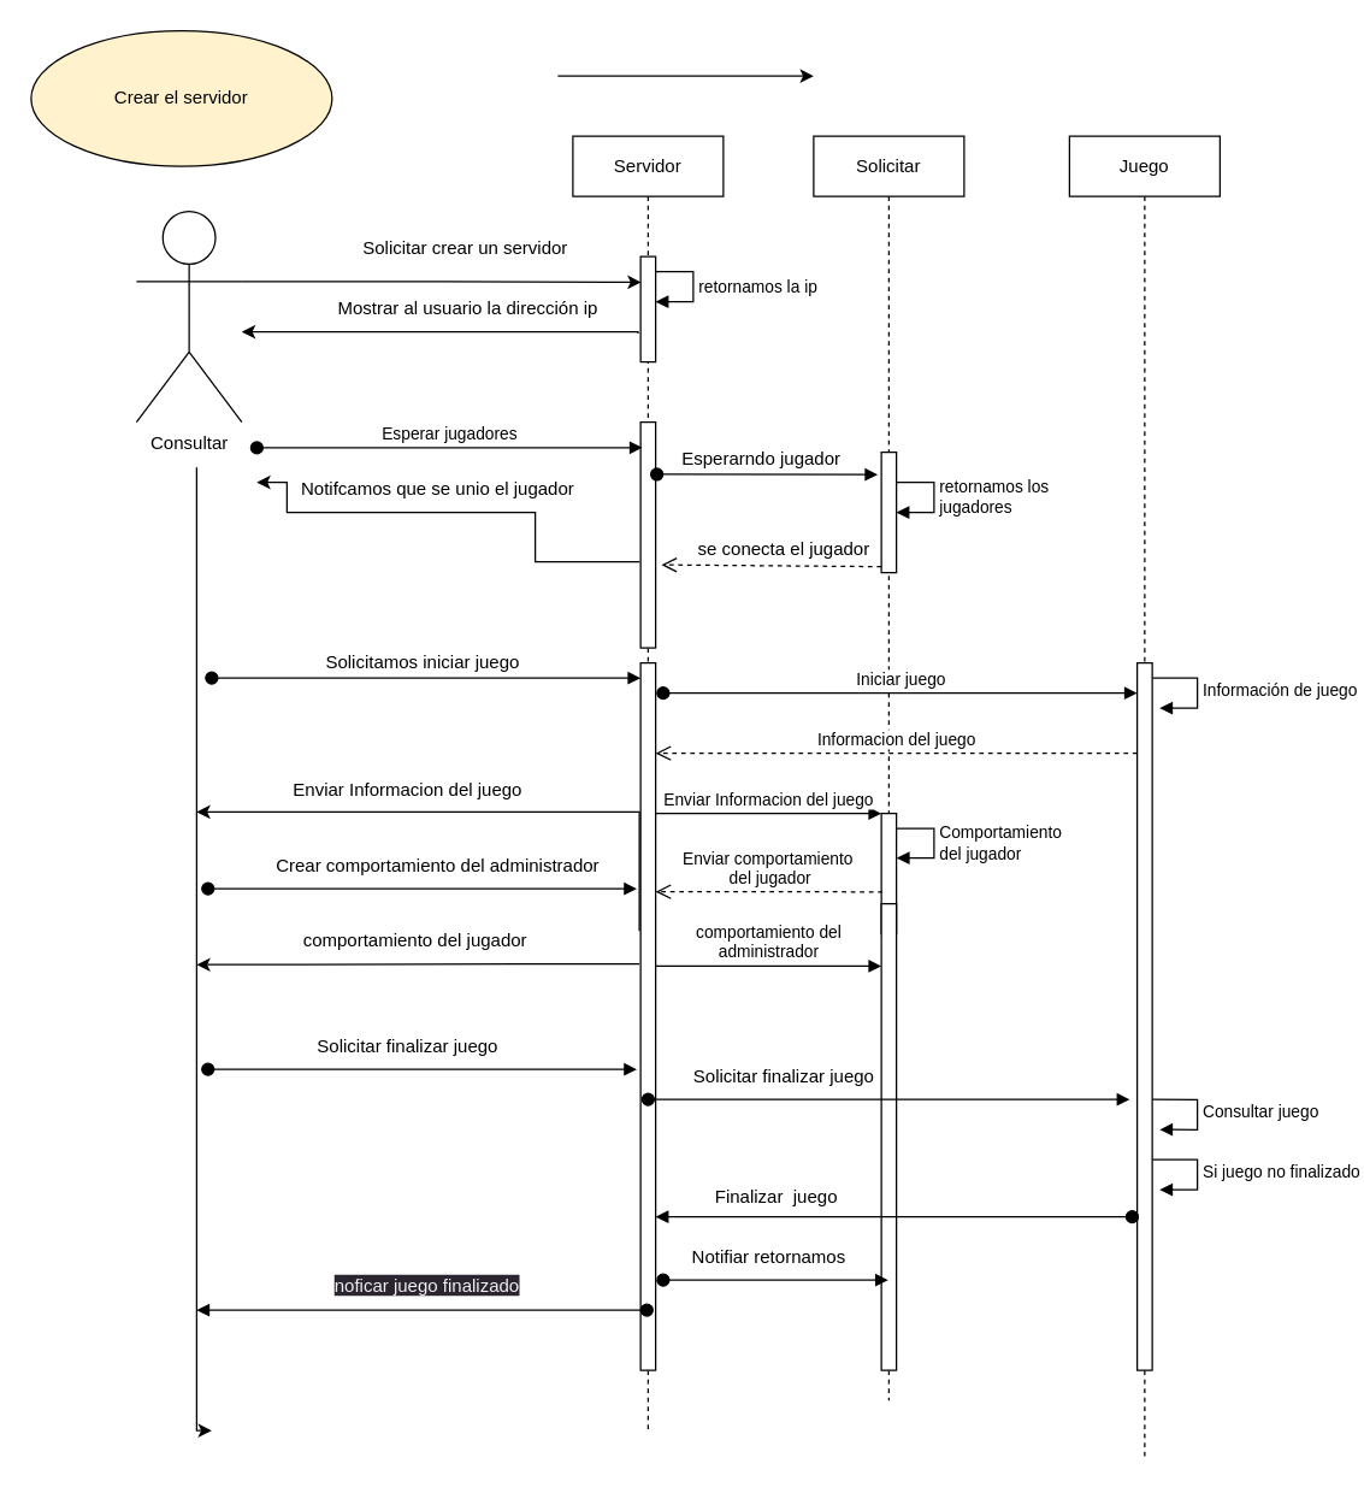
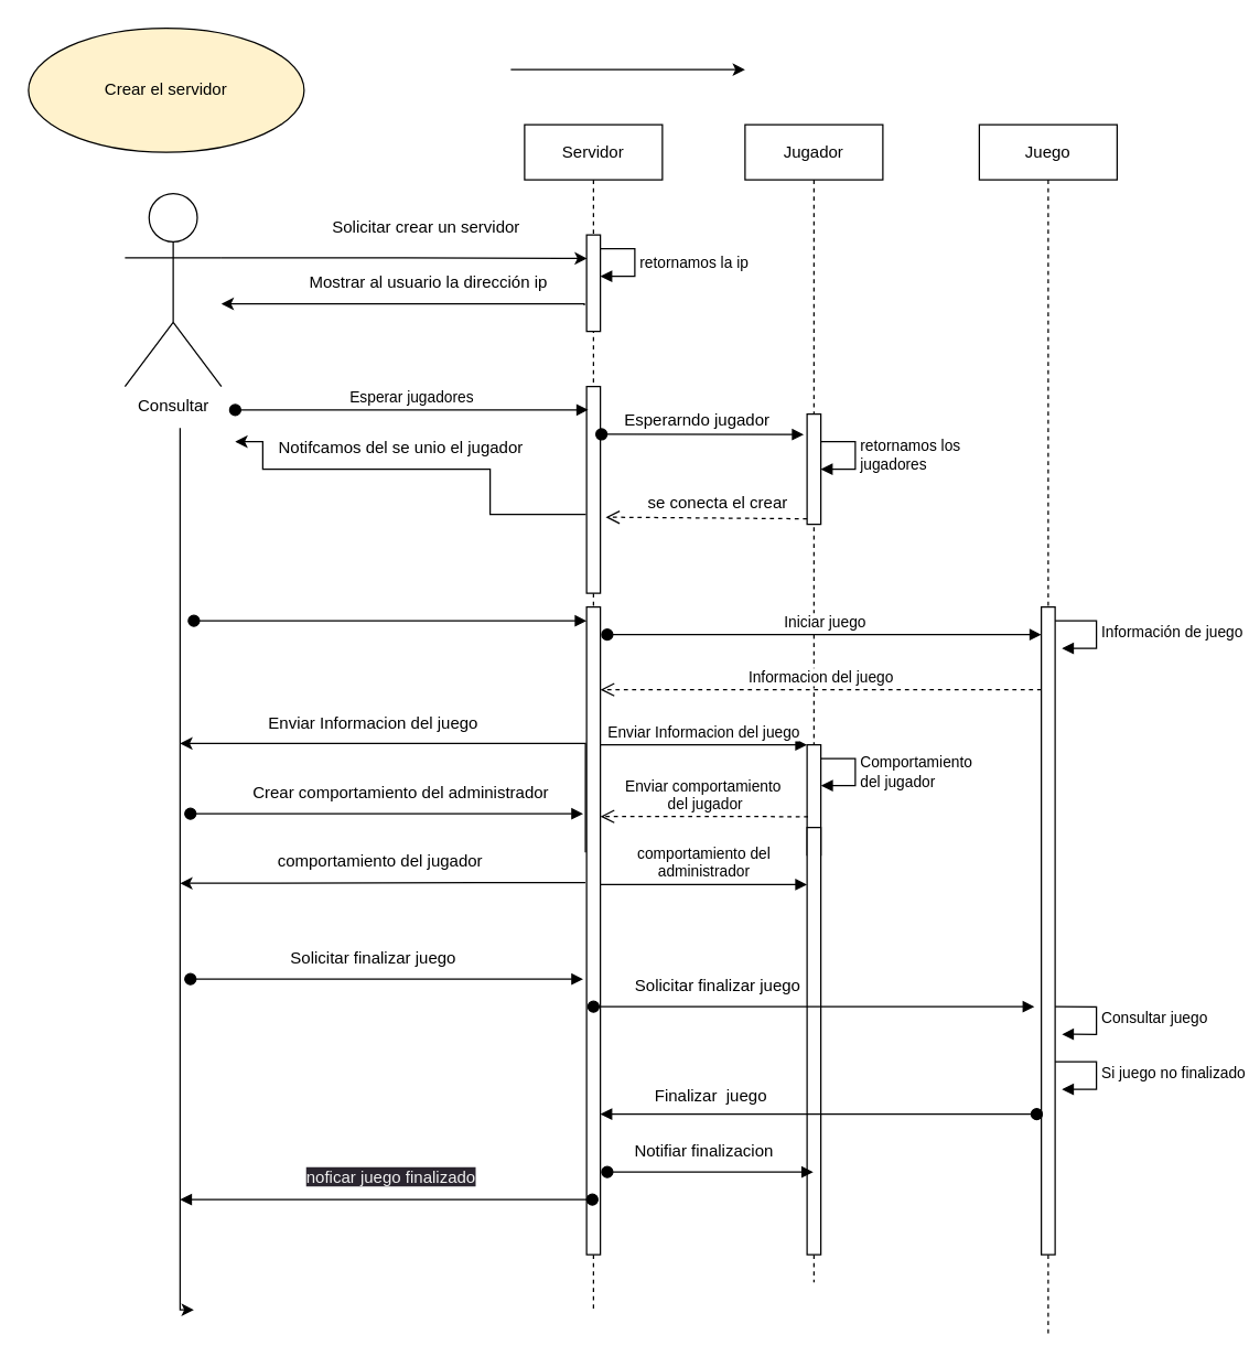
  <mxCell id="0" />
  <mxCell id="1" parent="0" />
  <mxCell id="2" value="Crear el servidor" style="ellipse;whiteSpace=wrap;html=1;fillColor=#fff2cc;" parent="1" vertex="1"><mxGeometry x="20" y="20" width="200" height="90" as="geometry" /></mxCell>
  <mxCell id="3" value="Servidor" style="shape=umlLifeline;perimeter=lifelinePerimeter;whiteSpace=wrap;html=1;container=1;collapsible=0;recursiveResize=0;outlineConnect=0;" parent="1" vertex="1"><mxGeometry x="380" y="90" width="100" height="860" as="geometry" /></mxCell>
  <mxCell id="4" value="" style="html=1;points=[];perimeter=orthogonalPerimeter;" parent="3" vertex="1"><mxGeometry x="45" y="190" width="10" height="150" as="geometry" /></mxCell>
  <mxCell id="5" value="" style="html=1;points=[];perimeter=orthogonalPerimeter;" parent="3" vertex="1"><mxGeometry x="45" y="350" width="10" height="470" as="geometry" /></mxCell>
  <mxCell id="6" value="" style="html=1;verticalAlign=bottom;startArrow=oval;endArrow=block;startSize=8;rounded=0;" parent="3" target="5" edge="1"><mxGeometry x="-0.158" y="10" relative="1" as="geometry"><mxPoint x="-240" y="360" as="sourcePoint" /><mxPoint as="offset" /></mxGeometry></mxCell>
  <mxCell id="7" value="" style="html=1;points=[];perimeter=orthogonalPerimeter;" parent="3" vertex="1"><mxGeometry x="45" y="80" width="10" height="70" as="geometry" /></mxCell>
  <mxCell id="8" value="retornamos la ip" style="edgeStyle=orthogonalEdgeStyle;html=1;align=left;spacingLeft=2;endArrow=block;rounded=0;" parent="3" source="7" target="7" edge="1"><mxGeometry relative="1" as="geometry"><mxPoint x="80" y="90" as="sourcePoint" /><Array as="points"><mxPoint x="80" y="90" /><mxPoint x="80" y="110" /></Array><mxPoint x="85" y="110" as="targetPoint" /></mxGeometry></mxCell>
  <mxCell id="9" value="comportamiento del&lt;br&gt;administrador" style="html=1;verticalAlign=bottom;endArrow=block;entryX=0;entryY=0;rounded=0;" parent="3" edge="1"><mxGeometry relative="1" as="geometry"><mxPoint x="55" y="551.47" as="sourcePoint" /><mxPoint x="205" y="551.47" as="targetPoint" /></mxGeometry></mxCell>
  <mxCell id="10" style="edgeStyle=orthogonalEdgeStyle;rounded=0;orthogonalLoop=1;jettySize=auto;html=1;exitX=-0.083;exitY=0.379;exitDx=0;exitDy=0;exitPerimeter=0;" parent="3" edge="1"><mxGeometry relative="1" as="geometry"><mxPoint x="44.17" y="550.01" as="sourcePoint" /><mxPoint x="-250" y="550.47" as="targetPoint" /><Array as="points"><mxPoint x="-35" y="550.47" /><mxPoint x="-250" y="550.47" /></Array></mxGeometry></mxCell>
  <mxCell id="11" style="edgeStyle=orthogonalEdgeStyle;rounded=0;orthogonalLoop=1;jettySize=auto;html=1;exitX=1;exitY=0.333;exitDx=0;exitDy=0;exitPerimeter=0;entryX=0.033;entryY=0.213;entryDx=0;entryDy=0;entryPerimeter=0;" parent="1" source="12" edge="1"><mxGeometry relative="1" as="geometry"><mxPoint x="425.33" y="187.04" as="targetPoint" /></mxGeometry></mxCell>
  <mxCell id="12" value="Consultar" style="shape=umlActor;verticalLabelPosition=bottom;verticalAlign=top;html=1;" parent="1" vertex="1"><mxGeometry x="90" y="140" width="70" height="140" as="geometry" /></mxCell>
  <mxCell id="13" value="Solicitar crear un servidor&amp;nbsp;" style="text;html=1;align=center;verticalAlign=middle;resizable=0;points=[];autosize=1;strokeColor=none;fillColor=none;" parent="1" vertex="1"><mxGeometry x="230" y="150" width="160" height="30" as="geometry" /></mxCell>
  <mxCell id="14" style="edgeStyle=orthogonalEdgeStyle;rounded=0;orthogonalLoop=1;jettySize=auto;html=1;exitX=-0.167;exitY=0.638;exitDx=0;exitDy=0;exitPerimeter=0;" parent="1" target="12" edge="1"><mxGeometry relative="1" as="geometry"><mxPoint x="423.33" y="221.04" as="sourcePoint" /><mxPoint x="580" y="240" as="targetPoint" /><Array as="points"><mxPoint x="230" y="220" /><mxPoint x="230" y="220" /></Array></mxGeometry></mxCell>
  <mxCell id="15" value="Mostrar al usuario la dirección ip" style="text;html=1;align=center;verticalAlign=middle;resizable=0;points=[];autosize=1;strokeColor=none;fillColor=none;" parent="1" vertex="1"><mxGeometry x="210" y="190" width="200" height="30" as="geometry" /></mxCell>
  <mxCell id="16" style="edgeStyle=orthogonalEdgeStyle;rounded=0;orthogonalLoop=1;jettySize=auto;html=1;" parent="1" edge="1"><mxGeometry relative="1" as="geometry"><mxPoint x="370" y="50" as="sourcePoint" /><mxPoint x="540" y="50" as="targetPoint" /><Array as="points"><mxPoint x="520" y="50" /></Array></mxGeometry></mxCell>
  <mxCell id="17" value="Esperar jugadores" style="html=1;verticalAlign=bottom;startArrow=oval;endArrow=block;startSize=8;rounded=0;entryX=0.12;entryY=0.113;entryDx=0;entryDy=0;entryPerimeter=0;" parent="1" target="4" edge="1"><mxGeometry relative="1" as="geometry"><mxPoint x="170" y="297" as="sourcePoint" /></mxGeometry></mxCell>
- <mxCell id="18" value="Solicitar" style="shape=umlLifeline;perimeter=lifelinePerimeter;whiteSpace=wrap;html=1;container=1;collapsible=0;recursiveResize=0;outlineConnect=0;" parent="1" vertex="1"><mxGeometry x="540" y="90" width="100" height="840" as="geometry" /></mxCell>
+ <mxCell id="18" value="Jugador" style="shape=umlLifeline;perimeter=lifelinePerimeter;whiteSpace=wrap;html=1;container=1;collapsible=0;recursiveResize=0;outlineConnect=0;" parent="1" vertex="1"><mxGeometry x="540" y="90" width="100" height="840" as="geometry" /></mxCell>
  <mxCell id="19" value="" style="html=1;points=[];perimeter=orthogonalPerimeter;" parent="18" vertex="1"><mxGeometry x="45" y="210" width="10" height="80" as="geometry" /></mxCell>
  <mxCell id="20" value="" style="html=1;points=[];perimeter=orthogonalPerimeter;" parent="18" vertex="1"><mxGeometry x="45" y="450" width="10" height="80" as="geometry" /></mxCell>
  <mxCell id="21" value="Comportamiento&lt;br&gt;del jugador" style="edgeStyle=orthogonalEdgeStyle;html=1;align=left;spacingLeft=2;endArrow=block;rounded=0;entryX=1.019;entryY=0.37;entryDx=0;entryDy=0;entryPerimeter=0;" parent="18" target="20" edge="1"><mxGeometry relative="1" as="geometry"><mxPoint x="55" y="460" as="sourcePoint" /><Array as="points"><mxPoint x="80" y="460" /><mxPoint x="80" y="480" /></Array><mxPoint x="60" y="480" as="targetPoint" /></mxGeometry></mxCell>
  <mxCell id="22" value="" style="html=1;points=[];perimeter=orthogonalPerimeter;" parent="18" vertex="1"><mxGeometry x="45" y="510" width="10" height="310" as="geometry" /></mxCell>
  <mxCell id="23" value="retornamos los&amp;nbsp;&lt;br&gt;jugadores&amp;nbsp;" style="edgeStyle=orthogonalEdgeStyle;html=1;align=left;spacingLeft=2;endArrow=block;rounded=0;" edge="1" parent="18"><mxGeometry relative="1" as="geometry"><mxPoint x="55" y="230" as="sourcePoint" /><Array as="points"><mxPoint x="80" y="230" /><mxPoint x="80" y="250" /></Array><mxPoint x="55" y="250" as="targetPoint" /></mxGeometry></mxCell>
  <mxCell id="24" value="" style="html=1;verticalAlign=bottom;startArrow=oval;endArrow=block;startSize=8;rounded=0;exitX=1.08;exitY=0.231;exitDx=0;exitDy=0;exitPerimeter=0;entryX=-0.241;entryY=0.185;entryDx=0;entryDy=0;entryPerimeter=0;fillColor=#a20025;strokeColor=#000000;" parent="1" source="4" target="19" edge="1"><mxGeometry x="0.383" y="5" relative="1" as="geometry"><mxPoint x="700" y="300" as="sourcePoint" /><mxPoint x="760" y="314.65" as="targetPoint" /><mxPoint as="offset" /></mxGeometry></mxCell>
  <mxCell id="25" value="Esperarndo jugador" style="text;html=1;align=center;verticalAlign=middle;resizable=0;points=[];autosize=1;strokeColor=none;fillColor=none;" parent="1" vertex="1"><mxGeometry x="440" y="290" width="130" height="30" as="geometry" /></mxCell>
  <mxCell id="26" value="" style="html=1;verticalAlign=bottom;endArrow=open;dashed=1;endSize=8;exitX=0;exitY=0.95;rounded=0;entryX=1.389;entryY=0.632;entryDx=0;entryDy=0;entryPerimeter=0;" parent="1" source="19" target="4" edge="1"><mxGeometry relative="1" as="geometry"><mxPoint x="690" y="406" as="targetPoint" /></mxGeometry></mxCell>
- <mxCell id="27" value="se conecta el jugador" style="text;html=1;align=center;verticalAlign=middle;resizable=0;points=[];autosize=1;strokeColor=none;fillColor=none;" parent="1" vertex="1"><mxGeometry x="450" y="350" width="140" height="30" as="geometry" /></mxCell>
+ <mxCell id="27" value="se conecta el crear" style="text;html=1;align=center;verticalAlign=middle;resizable=0;points=[];autosize=1;strokeColor=none;fillColor=none;" parent="1" vertex="1"><mxGeometry x="450" y="350" width="140" height="30" as="geometry" /></mxCell>
  <mxCell id="28" value="Juego" style="shape=umlLifeline;perimeter=lifelinePerimeter;whiteSpace=wrap;html=1;container=1;collapsible=0;recursiveResize=0;outlineConnect=0;" parent="1" vertex="1"><mxGeometry x="710" y="90" width="100" height="880" as="geometry" /></mxCell>
  <mxCell id="29" value="" style="html=1;points=[];perimeter=orthogonalPerimeter;" parent="28" vertex="1"><mxGeometry x="45" y="350" width="10" height="470" as="geometry" /></mxCell>
  <mxCell id="30" value="Información de juego" style="edgeStyle=orthogonalEdgeStyle;html=1;align=left;spacingLeft=2;endArrow=block;rounded=0;entryX=1;entryY=0;" parent="28" edge="1"><mxGeometry relative="1" as="geometry"><mxPoint x="55" y="360" as="sourcePoint" /><Array as="points"><mxPoint x="85" y="360" /><mxPoint x="85" y="380" /></Array><mxPoint x="60" y="380" as="targetPoint" /></mxGeometry></mxCell>
  <mxCell id="31" value="Consultar juego" style="edgeStyle=orthogonalEdgeStyle;html=1;align=left;spacingLeft=2;endArrow=block;rounded=0;entryX=1;entryY=0;" parent="28" edge="1"><mxGeometry relative="1" as="geometry"><mxPoint x="55" y="640.06" as="sourcePoint" /><Array as="points"><mxPoint x="85" y="640.06" /><mxPoint x="85" y="660.06" /></Array><mxPoint x="60" y="660.06" as="targetPoint" /></mxGeometry></mxCell>
  <mxCell id="32" value="Si juego no finalizado" style="edgeStyle=orthogonalEdgeStyle;html=1;align=left;spacingLeft=2;endArrow=block;rounded=0;entryX=1;entryY=0;" parent="28" edge="1"><mxGeometry relative="1" as="geometry"><mxPoint x="55" y="680.0" as="sourcePoint" /><Array as="points"><mxPoint x="85" y="680" /><mxPoint x="85" y="700" /></Array><mxPoint x="60" y="700.0" as="targetPoint" /></mxGeometry></mxCell>
  <mxCell id="33" style="edgeStyle=orthogonalEdgeStyle;rounded=0;orthogonalLoop=1;jettySize=auto;html=1;exitX=-0.056;exitY=0.618;exitDx=0;exitDy=0;exitPerimeter=0;" parent="1" source="4" edge="1"><mxGeometry relative="1" as="geometry"><mxPoint x="205" y="340.02" as="sourcePoint" /><mxPoint x="170" y="320" as="targetPoint" /><Array as="points"><mxPoint x="355" y="373" /><mxPoint x="355" y="340" /><mxPoint x="190" y="340" /><mxPoint x="190" y="320" /></Array></mxGeometry></mxCell>
- <mxCell id="34" value="Notifcamos que se unio el jugador" style="text;html=1;align=center;verticalAlign=middle;resizable=0;points=[];autosize=1;strokeColor=none;fillColor=none;" parent="1" vertex="1"><mxGeometry x="190" y="310" width="200" height="30" as="geometry" /></mxCell>
+ <mxCell id="34" value="Notifcamos del se unio el jugador" style="text;html=1;align=center;verticalAlign=middle;resizable=0;points=[];autosize=1;strokeColor=none;fillColor=none;" parent="1" vertex="1"><mxGeometry x="190" y="310" width="200" height="30" as="geometry" /></mxCell>
  <mxCell id="35" style="edgeStyle=orthogonalEdgeStyle;rounded=0;orthogonalLoop=1;jettySize=auto;html=1;" parent="1" edge="1"><mxGeometry relative="1" as="geometry"><mxPoint x="130" y="310" as="sourcePoint" /><mxPoint x="140" y="950" as="targetPoint" /><Array as="points"><mxPoint x="130" y="390" /><mxPoint x="130" y="390" /></Array></mxGeometry></mxCell>
- <mxCell id="36" value="Solicitamos iniciar juego" style="text;html=1;align=center;verticalAlign=middle;resizable=0;points=[];autosize=1;strokeColor=none;fillColor=none;" parent="1" vertex="1"><mxGeometry x="205" y="425" width="150" height="30" as="geometry" /></mxCell>
  <mxCell id="37" value="Iniciar juego" style="html=1;verticalAlign=bottom;startArrow=oval;endArrow=block;startSize=8;rounded=0;" parent="1" target="29" edge="1"><mxGeometry relative="1" as="geometry"><mxPoint x="440" y="460" as="sourcePoint" /></mxGeometry></mxCell>
  <mxCell id="38" value="Informacion del juego" style="html=1;verticalAlign=bottom;endArrow=open;dashed=1;endSize=8;rounded=0;" parent="1" source="29" target="5" edge="1"><mxGeometry relative="1" as="geometry"><mxPoint x="755" y="479.68" as="sourcePoint" /><mxPoint x="675" y="479.68" as="targetPoint" /><Array as="points"><mxPoint x="660" y="500" /></Array></mxGeometry></mxCell>
  <mxCell id="39" value="Enviar Informacion del juego" style="html=1;verticalAlign=bottom;endArrow=block;entryX=0;entryY=0;rounded=0;" parent="1" source="5" target="20" edge="1"><mxGeometry relative="1" as="geometry"><mxPoint x="515" y="540" as="sourcePoint" /></mxGeometry></mxCell>
  <mxCell id="40" value="Enviar comportamiento&amp;nbsp;&lt;br&gt;del jugador" style="html=1;verticalAlign=bottom;endArrow=open;dashed=1;endSize=8;exitX=0.072;exitY=0.652;rounded=0;exitDx=0;exitDy=0;exitPerimeter=0;" parent="1" source="20" target="5" edge="1"><mxGeometry relative="1" as="geometry"><mxPoint x="515" y="616" as="targetPoint" /><Array as="points"><mxPoint x="520" y="592" /></Array></mxGeometry></mxCell>
  <mxCell id="41" style="edgeStyle=orthogonalEdgeStyle;rounded=0;orthogonalLoop=1;jettySize=auto;html=1;exitX=-0.083;exitY=0.379;exitDx=0;exitDy=0;exitPerimeter=0;" parent="1" source="5" edge="1"><mxGeometry relative="1" as="geometry"><mxPoint x="195" y="489.58" as="sourcePoint" /><mxPoint x="130" y="539" as="targetPoint" /><Array as="points"><mxPoint x="345" y="539" /><mxPoint x="130" y="539" /></Array></mxGeometry></mxCell>
  <mxCell id="42" value="Enviar Informacion del juego" style="text;html=1;align=center;verticalAlign=middle;resizable=0;points=[];autosize=1;strokeColor=none;fillColor=none;" parent="1" vertex="1"><mxGeometry x="180" y="510" width="180" height="30" as="geometry" /></mxCell>
  <mxCell id="43" value="" style="html=1;verticalAlign=bottom;startArrow=oval;endArrow=block;startSize=8;rounded=0;" parent="1" edge="1"><mxGeometry x="-0.158" y="10" relative="1" as="geometry"><mxPoint x="137.5" y="590" as="sourcePoint" /><mxPoint x="422.5" y="590" as="targetPoint" /><mxPoint as="offset" /></mxGeometry></mxCell>
  <mxCell id="44" value="Crear comportamiento del administrador" style="text;html=1;align=center;verticalAlign=middle;resizable=0;points=[];autosize=1;strokeColor=none;fillColor=none;" parent="1" vertex="1"><mxGeometry x="170" y="560" width="240" height="30" as="geometry" /></mxCell>
  <mxCell id="45" value="comportamiento del jugador" style="text;html=1;align=center;verticalAlign=middle;resizable=0;points=[];autosize=1;strokeColor=none;fillColor=none;" parent="1" vertex="1"><mxGeometry x="190" y="610" width="170" height="30" as="geometry" /></mxCell>
  <mxCell id="46" value="" style="html=1;verticalAlign=bottom;startArrow=oval;endArrow=block;startSize=8;rounded=0;" parent="1" edge="1"><mxGeometry x="-0.158" y="10" relative="1" as="geometry"><mxPoint x="137.5" y="710" as="sourcePoint" /><mxPoint x="422.5" y="710" as="targetPoint" /><mxPoint as="offset" /></mxGeometry></mxCell>
  <mxCell id="47" value="Solicitar finalizar juego" style="text;html=1;align=center;verticalAlign=middle;resizable=0;points=[];autosize=1;strokeColor=none;fillColor=none;" parent="1" vertex="1"><mxGeometry x="200" y="680" width="140" height="30" as="geometry" /></mxCell>
  <mxCell id="48" value="" style="html=1;verticalAlign=bottom;startArrow=oval;endArrow=block;startSize=8;rounded=0;" parent="1" target="18" edge="1"><mxGeometry x="-0.158" y="10" relative="1" as="geometry"><mxPoint x="440" y="850" as="sourcePoint" /><mxPoint x="715" y="710" as="targetPoint" /><mxPoint as="offset" /><Array as="points"><mxPoint x="510" y="850" /></Array></mxGeometry></mxCell>
- <mxCell id="49" value="Notifiar retornamos" style="text;html=1;align=center;verticalAlign=middle;resizable=0;points=[];autosize=1;strokeColor=none;fillColor=none;" parent="1" vertex="1"><mxGeometry x="450" y="820" width="120" height="30" as="geometry" /></mxCell>
+ <mxCell id="49" value="Notifiar finalizacion" style="text;html=1;align=center;verticalAlign=middle;resizable=0;points=[];autosize=1;strokeColor=none;fillColor=none;" parent="1" vertex="1"><mxGeometry x="450" y="820" width="120" height="30" as="geometry" /></mxCell>
  <mxCell id="50" value="" style="html=1;verticalAlign=bottom;startArrow=oval;endArrow=block;startSize=8;rounded=0;" parent="1" edge="1"><mxGeometry x="-0.158" y="10" relative="1" as="geometry"><mxPoint x="430" y="730" as="sourcePoint" /><mxPoint x="750" y="730" as="targetPoint" /><mxPoint as="offset" /></mxGeometry></mxCell>
  <mxCell id="51" value="" style="html=1;verticalAlign=bottom;startArrow=oval;endArrow=block;startSize=8;rounded=0;exitX=-0.333;exitY=0.783;exitDx=0;exitDy=0;exitPerimeter=0;" parent="1" source="29" target="5" edge="1"><mxGeometry x="-0.158" y="10" relative="1" as="geometry"><mxPoint x="520" y="790" as="sourcePoint" /><mxPoint x="805" y="790" as="targetPoint" /><mxPoint as="offset" /></mxGeometry></mxCell>
  <mxCell id="52" value="Finalizar&amp;nbsp; juego" style="text;html=1;align=center;verticalAlign=middle;resizable=0;points=[];autosize=1;strokeColor=none;fillColor=none;" parent="1" vertex="1"><mxGeometry x="465" y="780" width="100" height="30" as="geometry" /></mxCell>
  <mxCell id="53" value="Solicitar finalizar juego" style="text;html=1;align=center;verticalAlign=middle;resizable=0;points=[];autosize=1;strokeColor=none;fillColor=none;" parent="1" vertex="1"><mxGeometry x="450" y="700" width="140" height="30" as="geometry" /></mxCell>
  <mxCell id="54" value="" style="html=1;verticalAlign=bottom;startArrow=oval;endArrow=block;startSize=8;rounded=0;exitX=-0.083;exitY=0.92;exitDx=0;exitDy=0;exitPerimeter=0;" parent="1" edge="1"><mxGeometry x="-0.158" y="10" relative="1" as="geometry"><mxPoint x="429.17" y="870" as="sourcePoint" /><mxPoint x="130" y="870" as="targetPoint" /><mxPoint as="offset" /></mxGeometry></mxCell>
  <mxCell id="55" value="&lt;span style=&quot;color: rgb(240, 240, 240); font-family: Helvetica; font-size: 12px; font-style: normal; font-variant-ligatures: normal; font-variant-caps: normal; font-weight: 400; letter-spacing: normal; orphans: 2; text-align: center; text-indent: 0px; text-transform: none; widows: 2; word-spacing: 0px; -webkit-text-stroke-width: 0px; background-color: rgb(42, 37, 47); text-decoration-thickness: initial; text-decoration-style: initial; text-decoration-color: initial; float: none; display: inline !important;&quot;&gt;noficar juego finalizado&lt;/span&gt;" style="text;whiteSpace=wrap;html=1;" parent="1" vertex="1"><mxGeometry x="220" y="840" width="180" height="40" as="geometry" /></mxCell>
